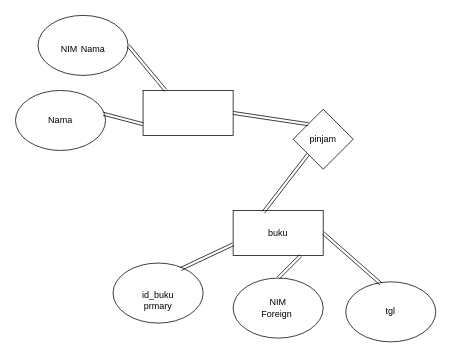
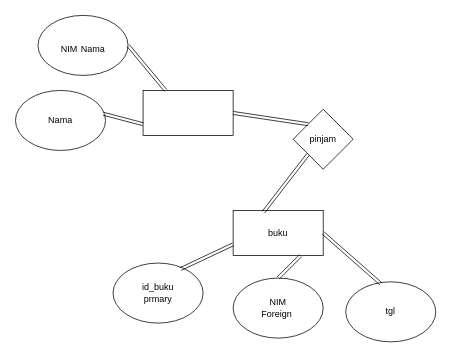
  <mxCell id="0" />
  <mxCell id="1" parent="0" />
  <mxCell id="2" value="" style="rounded=0;whiteSpace=wrap;html=1;" vertex="1" parent="1"><mxGeometry x="190" y="120" width="120" height="60" as="geometry" /></mxCell>
  <mxCell id="3" value="" style="ellipse;whiteSpace=wrap;html=1;" vertex="1" parent="1"><mxGeometry x="50" y="20" width="120" height="80" as="geometry" /></mxCell>
  <mxCell id="4" value="" style="ellipse;whiteSpace=wrap;html=1;" vertex="1" parent="1"><mxGeometry x="20" y="120" width="120" height="80" as="geometry" /></mxCell>
  <mxCell id="5" value="" style="shape=link;html=1;rounded=0;entryX=0.25;entryY=0;entryDx=0;entryDy=0;exitX=1;exitY=0.5;exitDx=0;exitDy=0;" edge="1" parent="1" source="3" target="2"><mxGeometry width="100" relative="1" as="geometry"><mxPoint x="170" y="70" as="sourcePoint" /><mxPoint x="250" y="90" as="targetPoint" /></mxGeometry></mxCell>
  <mxCell id="6" value="" style="shape=link;html=1;rounded=0;exitX=0.975;exitY=0.388;exitDx=0;exitDy=0;exitPerimeter=0;entryX=0;entryY=0.75;entryDx=0;entryDy=0;" edge="1" parent="1" source="4" target="2"><mxGeometry width="100" relative="1" as="geometry"><mxPoint x="110" y="159.5" as="sourcePoint" /><mxPoint x="190" y="160" as="targetPoint" /></mxGeometry></mxCell>
  <mxCell id="7" value="NIM&lt;span style=&quot;white-space: pre;&quot;&gt;&#09;&lt;/span&gt;Nama" style="text;html=1;align=center;verticalAlign=middle;whiteSpace=wrap;rounded=0;" vertex="1" parent="1"><mxGeometry x="80" y="50" width="60" height="30" as="geometry" /></mxCell>
  <mxCell id="8" value="Nama" style="text;html=1;align=center;verticalAlign=middle;whiteSpace=wrap;rounded=0;" vertex="1" parent="1"><mxGeometry x="50" y="145" width="60" height="30" as="geometry" /></mxCell>
  <mxCell id="9" value="" style="rounded=0;whiteSpace=wrap;html=1;" vertex="1" parent="1"><mxGeometry x="310" y="280" width="120" height="60" as="geometry" /></mxCell>
  <mxCell id="10" value="" style="ellipse;whiteSpace=wrap;html=1;" vertex="1" parent="1"><mxGeometry x="150" y="350" width="120" height="80" as="geometry" /></mxCell>
  <mxCell id="11" value="" style="ellipse;whiteSpace=wrap;html=1;" vertex="1" parent="1"><mxGeometry x="310" y="370" width="120" height="80" as="geometry" /></mxCell>
  <mxCell id="12" value="" style="shape=link;html=1;rounded=0;entryX=0;entryY=0.75;entryDx=0;entryDy=0;" edge="1" parent="1" target="9"><mxGeometry width="100" relative="1" as="geometry"><mxPoint x="240" y="358" as="sourcePoint" /><mxPoint x="320" y="350" as="targetPoint" /></mxGeometry></mxCell>
  <mxCell id="13" value="" style="shape=link;html=1;rounded=0;entryX=0.5;entryY=0;entryDx=0;entryDy=0;exitX=0.75;exitY=1;exitDx=0;exitDy=0;" edge="1" parent="1" source="9" target="11"><mxGeometry width="100" relative="1" as="geometry"><mxPoint x="350" y="320" as="sourcePoint" /><mxPoint x="450" y="320" as="targetPoint" /></mxGeometry></mxCell>
  <mxCell id="14" value="buku" style="text;html=1;align=center;verticalAlign=middle;whiteSpace=wrap;rounded=0;" vertex="1" parent="1"><mxGeometry x="340" y="295" width="60" height="30" as="geometry" /></mxCell>
- <mxCell id="15" value="id_buku prmary" style="text;html=1;align=center;verticalAlign=middle;whiteSpace=wrap;rounded=0;" vertex="1" parent="1"><mxGeometry x="180" y="385" width="60" height="30" as="geometry" /></mxCell>
+ <mxCell id="15" value="id_buku prmary" style="text;html=1;align=center;verticalAlign=middle;whiteSpace=wrap;rounded=0;" vertex="1" parent="1"><mxGeometry x="180" y="375" width="60" height="30" as="geometry" /></mxCell>
  <mxCell id="16" value="NIM Foreign&amp;nbsp;" style="text;html=1;align=center;verticalAlign=middle;whiteSpace=wrap;rounded=0;" vertex="1" parent="1"><mxGeometry x="340" y="395" width="60" height="30" as="geometry" /></mxCell>
  <mxCell id="17" value="" style="ellipse;whiteSpace=wrap;html=1;" vertex="1" parent="1"><mxGeometry x="460" y="375" width="120" height="80" as="geometry" /></mxCell>
  <mxCell id="18" value="tgl" style="text;html=1;align=center;verticalAlign=middle;whiteSpace=wrap;rounded=0;" vertex="1" parent="1"><mxGeometry x="490" y="400" width="60" height="30" as="geometry" /></mxCell>
  <mxCell id="19" value="" style="shape=link;html=1;rounded=0;entryX=0.39;entryY=0.032;entryDx=0;entryDy=0;entryPerimeter=0;exitX=1;exitY=0.5;exitDx=0;exitDy=0;" edge="1" parent="1" source="9" target="17"><mxGeometry width="100" relative="1" as="geometry"><mxPoint x="350" y="320" as="sourcePoint" /><mxPoint x="450" y="320" as="targetPoint" /></mxGeometry></mxCell>
  <mxCell id="20" value="" style="rhombus;whiteSpace=wrap;html=1;" vertex="1" parent="1"><mxGeometry x="390" y="145" width="80" height="80" as="geometry" /></mxCell>
  <mxCell id="21" value="pinjam" style="text;html=1;align=center;verticalAlign=middle;whiteSpace=wrap;rounded=0;" vertex="1" parent="1"><mxGeometry x="400" y="170" width="60" height="30" as="geometry" /></mxCell>
  <mxCell id="22" value="" style="shape=link;html=1;rounded=0;exitX=1;exitY=0.5;exitDx=0;exitDy=0;entryX=0;entryY=0;entryDx=0;entryDy=0;" edge="1" parent="1" source="2" target="20"><mxGeometry width="100" relative="1" as="geometry"><mxPoint x="350" y="180" as="sourcePoint" /><mxPoint x="450" y="180" as="targetPoint" /></mxGeometry></mxCell>
  <mxCell id="23" value="" style="shape=link;html=1;rounded=0;exitX=0.336;exitY=0.037;exitDx=0;exitDy=0;exitPerimeter=0;entryX=0;entryY=1;entryDx=0;entryDy=0;" edge="1" parent="1" source="9" target="20"><mxGeometry width="100" relative="1" as="geometry"><mxPoint x="350" y="180" as="sourcePoint" /><mxPoint x="415" y="200" as="targetPoint" /></mxGeometry></mxCell>
